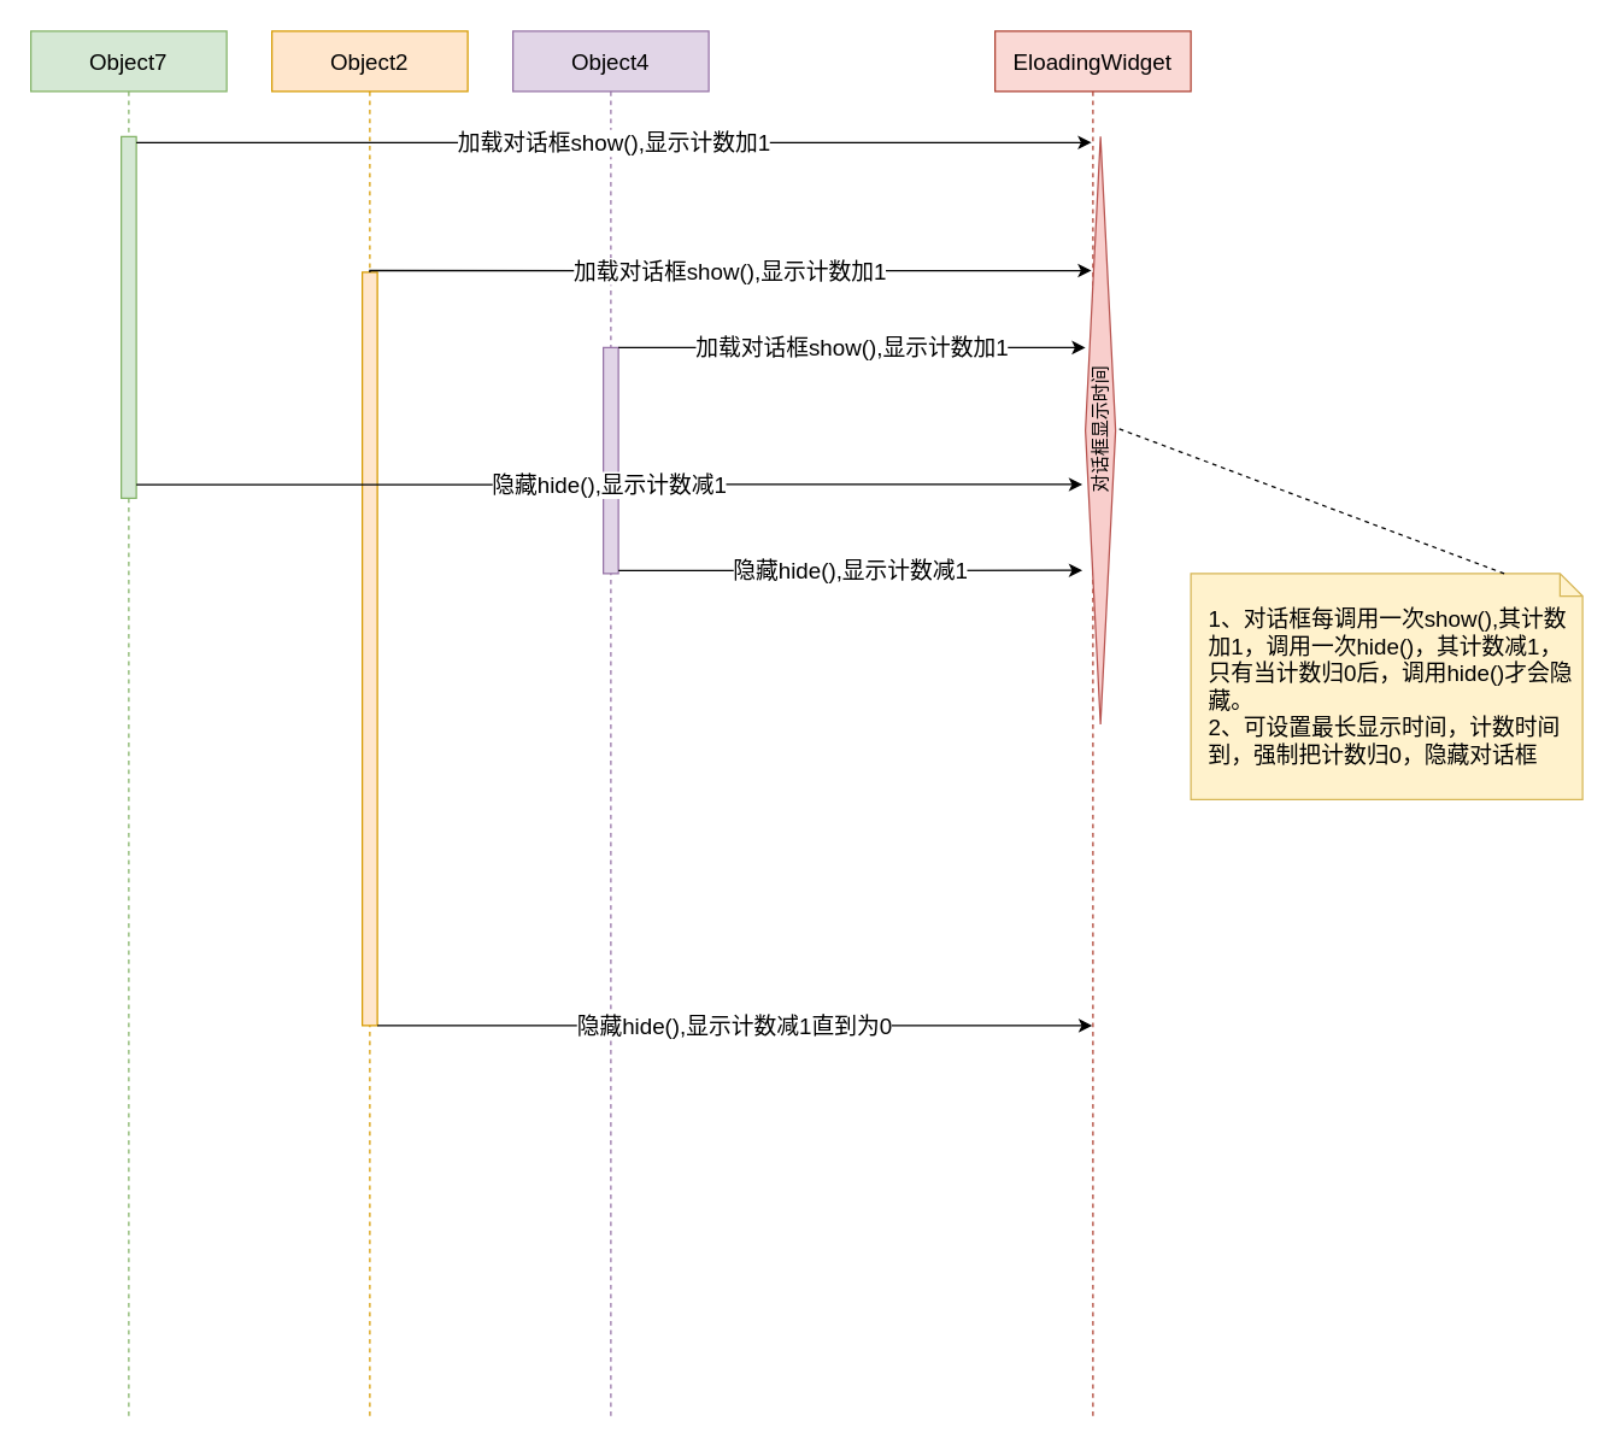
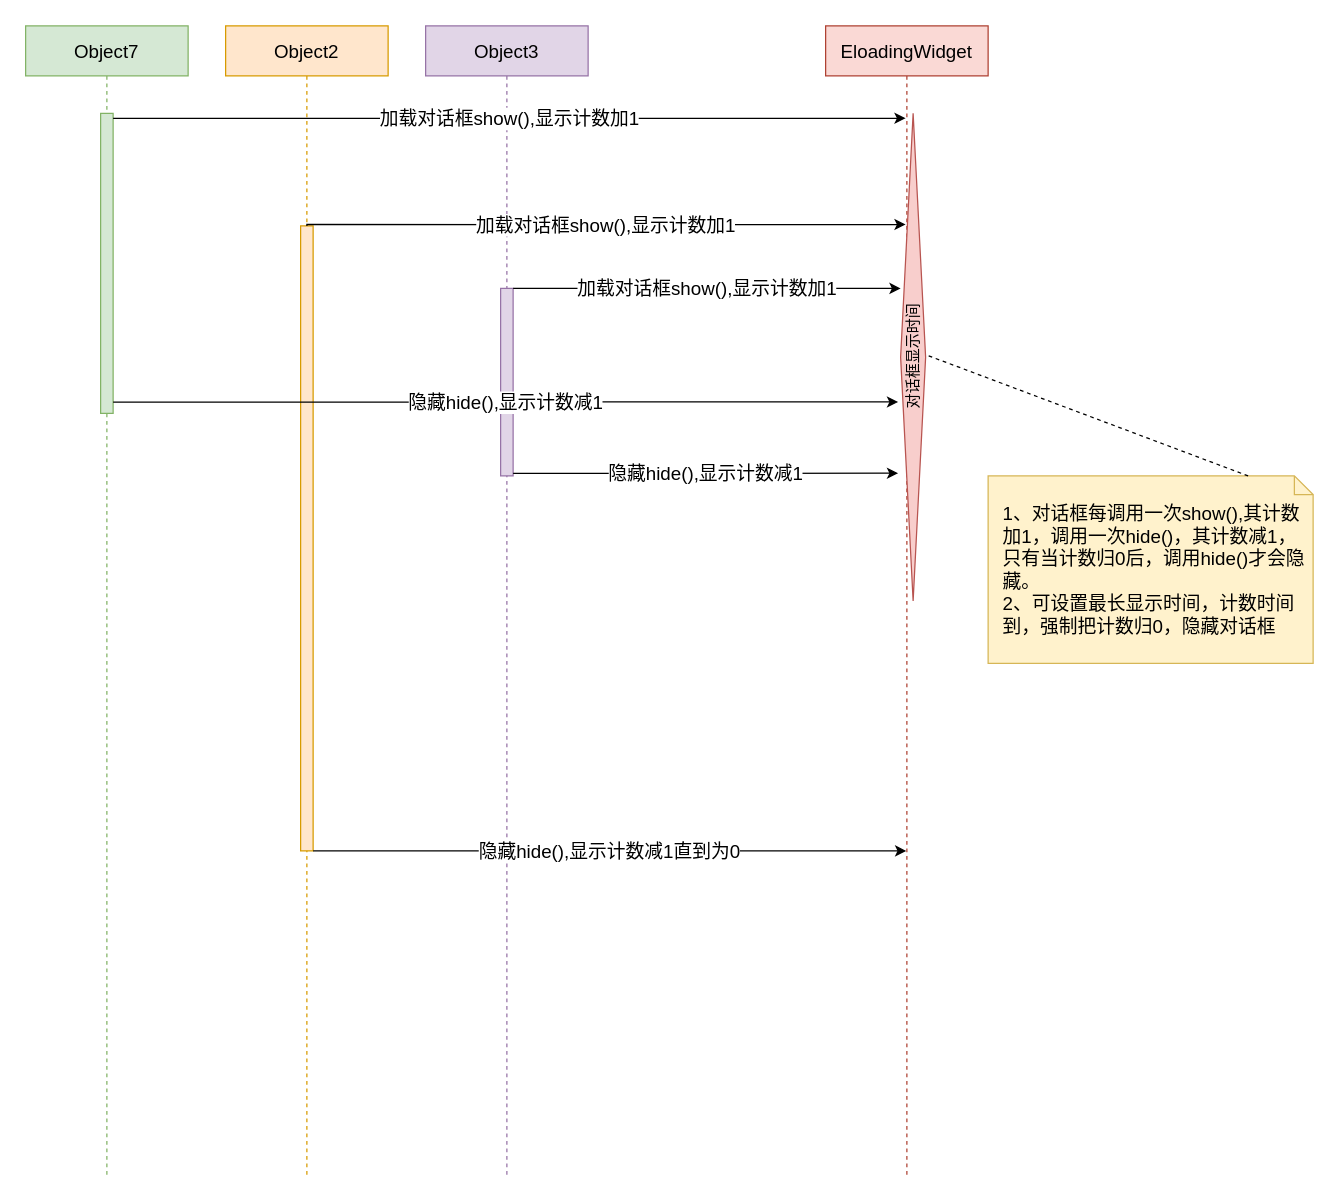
  <mxCell id="0" />
  <mxCell id="1" value="EloadingWidget" parent="0" />
  <mxCell id="2" value="EloadingWidget" style="shape=umlLifeline;perimeter=lifelinePerimeter;whiteSpace=wrap;html=1;container=1;collapsible=0;recursiveResize=0;outlineConnect=0;fontSize=15;fillColor=#fad9d5;strokeColor=#ae4132;" vertex="1" parent="1"><mxGeometry x="660" width="130" height="920" as="geometry" y="20" /></mxCell>
  <mxCell id="3" value="对话框显示时间" style="rhombus;html=1;points=[];fillColor=#f8cecc;strokeColor=#b85450;horizontal=0;" vertex="1" parent="2"><mxGeometry x="60" y="70" width="20" height="390" as="geometry" /></mxCell>
  <mxCell id="4" value="Object2" style="shape=umlLifeline;perimeter=lifelinePerimeter;whiteSpace=wrap;html=1;container=1;collapsible=0;recursiveResize=0;outlineConnect=0;fontSize=15;fillColor=#ffe6cc;strokeColor=#d79b00;" vertex="1" parent="1"><mxGeometry x="180" width="130" height="920" as="geometry" y="20" /></mxCell>
  <mxCell id="5" value="" style="html=1;points=[];perimeter=orthogonalPerimeter;fillColor=#ffe6cc;strokeColor=#d79b00;" vertex="1" parent="4"><mxGeometry x="60" y="160" width="10" height="500" as="geometry" /></mxCell>
- <mxCell id="6" value="Object4" style="shape=umlLifeline;perimeter=lifelinePerimeter;whiteSpace=wrap;html=1;container=1;collapsible=0;recursiveResize=0;outlineConnect=0;fontSize=15;fillColor=#e1d5e7;strokeColor=#9673a6;" vertex="1" parent="1"><mxGeometry x="340" width="130" height="920" as="geometry" y="20" /></mxCell>
+ <mxCell id="6" value="Object3" style="shape=umlLifeline;perimeter=lifelinePerimeter;whiteSpace=wrap;html=1;container=1;collapsible=0;recursiveResize=0;outlineConnect=0;fontSize=15;fillColor=#e1d5e7;strokeColor=#9673a6;" vertex="1" parent="1"><mxGeometry x="340" width="130" height="920" as="geometry" y="20" /></mxCell>
  <mxCell id="7" value="" style="html=1;points=[];perimeter=orthogonalPerimeter;fillColor=#e1d5e7;strokeColor=#9673a6;" vertex="1" parent="6"><mxGeometry x="60" y="210" width="10" height="150" as="geometry" /></mxCell>
  <mxCell id="8" value="Object7" style="shape=umlLifeline;perimeter=lifelinePerimeter;whiteSpace=wrap;html=1;container=1;collapsible=0;recursiveResize=0;outlineConnect=0;fontSize=15;fillColor=#d5e8d4;strokeColor=#82b366;" vertex="1" parent="1"><mxGeometry width="130" height="920" as="geometry" x="20" y="20" /></mxCell>
  <mxCell id="9" value="" style="html=1;points=[];perimeter=orthogonalPerimeter;fillColor=#d5e8d4;strokeColor=#82b366;" vertex="1" parent="8"><mxGeometry x="60" y="70" width="10" height="240" as="geometry" /></mxCell>
  <mxCell id="10" value="加载对话框show(),显示计数加1" style="edgeStyle=orthogonalEdgeStyle;rounded=0;orthogonalLoop=1;jettySize=auto;html=1;entryX=0.2;entryY=0.01;entryDx=0;entryDy=0;entryPerimeter=0;fontSize=15;" edge="1" parent="1" source="9" target="3"><mxGeometry relative="1" as="geometry"><Array as="points"><mxPoint x="200" y="94" /><mxPoint x="200" y="94" /></Array></mxGeometry></mxCell>
  <mxCell id="11" value="加载对话框show(),显示计数加1" style="edgeStyle=orthogonalEdgeStyle;rounded=0;orthogonalLoop=1;jettySize=auto;html=1;entryX=0.2;entryY=0.228;entryDx=0;entryDy=0;entryPerimeter=0;fontSize=15;" edge="1" parent="1" source="5" target="3"><mxGeometry relative="1" as="geometry"><Array as="points"><mxPoint x="245" y="179" /></Array></mxGeometry></mxCell>
  <mxCell id="12" value="加载对话框show(),显示计数加1" style="edgeStyle=orthogonalEdgeStyle;rounded=0;orthogonalLoop=1;jettySize=auto;html=1;entryX=0;entryY=0.359;entryDx=0;entryDy=0;entryPerimeter=0;fontSize=15;" edge="1" parent="1" source="7" target="3"><mxGeometry relative="1" as="geometry"><Array as="points"><mxPoint x="480" y="230" /><mxPoint x="480" y="230" /></Array></mxGeometry></mxCell>
  <mxCell id="13" value="隐藏hide(),显示计数减1" style="edgeStyle=orthogonalEdgeStyle;rounded=0;orthogonalLoop=1;jettySize=auto;html=1;entryX=-0.1;entryY=0.738;entryDx=0;entryDy=0;entryPerimeter=0;fontSize=15;" edge="1" parent="1" source="7" target="3"><mxGeometry relative="1" as="geometry"><Array as="points"><mxPoint x="500" y="378" /><mxPoint x="500" y="378" /></Array></mxGeometry></mxCell>
  <mxCell id="14" value="隐藏hide(),显示计数减1" style="edgeStyle=orthogonalEdgeStyle;rounded=0;orthogonalLoop=1;jettySize=auto;html=1;entryX=-0.1;entryY=0.592;entryDx=0;entryDy=0;entryPerimeter=0;fontSize=15;" edge="1" parent="1" source="9" target="3"><mxGeometry relative="1" as="geometry"><Array as="points"><mxPoint x="405" y="320" /></Array></mxGeometry></mxCell>
  <mxCell id="15" value="1、对话框每调用一次show(),其计数加1，调用一次hide()，其计数减1，只有当计数归0后，调用hide()才会隐藏。&lt;br&gt;2、可设置最长显示时间，计数时间到，强制把计数归0，隐藏对话框" style="shape=note;size=15;align=left;spacingLeft=10;html=1;whiteSpace=wrap;fontSize=15;fillColor=#fff2cc;strokeColor=#d6b656;" vertex="1" parent="1"><mxGeometry x="790" y="380" width="260" height="150" as="geometry" /></mxCell>
  <mxCell id="16" value="" style="edgeStyle=none;endArrow=none;exitX=0.8;exitY=0;dashed=1;html=1;rounded=0;fontSize=15;entryX=1;entryY=0.495;entryDx=0;entryDy=0;entryPerimeter=0;" edge="1" source="15" parent="1" target="3"><mxGeometry x="1" relative="1" as="geometry"><mxPoint x="1010" y="380" as="targetPoint" /></mxGeometry></mxCell>
  <mxCell id="17" value="隐藏hide(),显示计数减1直到为0" style="edgeStyle=orthogonalEdgeStyle;rounded=0;orthogonalLoop=1;jettySize=auto;html=1;fontSize=15;" edge="1" parent="1" source="5" target="2"><mxGeometry relative="1" as="geometry"><Array as="points"><mxPoint x="400" y="680" /><mxPoint x="400" y="680" /></Array></mxGeometry></mxCell>
